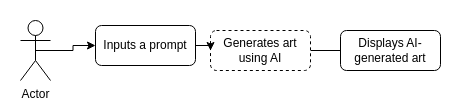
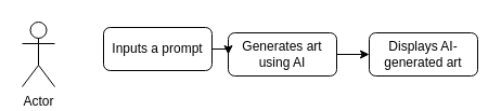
  <mxCell id="0" />
  <mxCell id="1" parent="0" />
  <mxCell id="2" value="Displays AI-generated art" style="rounded=1;whiteSpace=wrap;html=1;fontSize=12;glass=0;strokeWidth=1;shadow=0;" parent="1" vertex="1"><mxGeometry x="340" y="30" width="100" height="40" as="geometry" /></mxCell>
- <mxCell id="3" style="edgeStyle=orthogonalEdgeStyle;rounded=0;orthogonalLoop=1;jettySize=auto;html=1;exitX=1;exitY=0.5;exitDx=0;exitDy=0;entryX=0;entryY=0.5;entryDx=0;entryDy=0;endArrow=none;" edge="1" parent="1" source="4" target="2"><mxGeometry relative="1" as="geometry" /></mxCell>
- <mxCell id="4" value="Generates art using AI" style="rounded=1;whiteSpace=wrap;html=1;fontSize=12;glass=0;strokeWidth=1;shadow=0;dashed=1;" vertex="1" parent="1"><mxGeometry x="210" y="30" width="100" height="40" as="geometry" /></mxCell>
+ <mxCell id="3" style="edgeStyle=orthogonalEdgeStyle;rounded=0;orthogonalLoop=1;jettySize=auto;html=1;exitX=1;exitY=0.5;exitDx=0;exitDy=0;entryX=0;entryY=0.5;entryDx=0;entryDy=0;" edge="1" parent="1" source="4" target="2"><mxGeometry relative="1" as="geometry" /></mxCell>
+ <mxCell id="4" value="Generates art using AI" style="rounded=1;whiteSpace=wrap;html=1;fontSize=12;glass=0;strokeWidth=1;shadow=0;" vertex="1" parent="1"><mxGeometry x="210" y="30" width="100" height="40" as="geometry" /></mxCell>
  <mxCell id="5" style="edgeStyle=orthogonalEdgeStyle;rounded=0;orthogonalLoop=1;jettySize=auto;html=1;exitX=1;exitY=0.5;exitDx=0;exitDy=0;entryX=0;entryY=0.5;entryDx=0;entryDy=0;" edge="1" parent="1" source="6" target="4"><mxGeometry relative="1" as="geometry" /></mxCell>
  <mxCell id="6" value="Inputs a prompt" style="rounded=1;whiteSpace=wrap;html=1;fontSize=12;glass=0;strokeWidth=1;shadow=0;" vertex="1" parent="1"><mxGeometry x="95" y="25" width="100" height="40" as="geometry" /></mxCell>
- <mxCell id="7" style="edgeStyle=orthogonalEdgeStyle;rounded=0;orthogonalLoop=1;jettySize=auto;html=1;exitX=0.5;exitY=0.5;exitDx=0;exitDy=0;exitPerimeter=0;entryX=0;entryY=0.5;entryDx=0;entryDy=0;" edge="1" parent="1" source="8" target="6"><mxGeometry relative="1" as="geometry" /></mxCell>
  <mxCell id="8" value="Actor" style="shape=umlActor;verticalLabelPosition=bottom;verticalAlign=top;html=1;outlineConnect=0;" vertex="1" parent="1"><mxGeometry x="20" y="20" width="30" height="60" as="geometry" /></mxCell>
